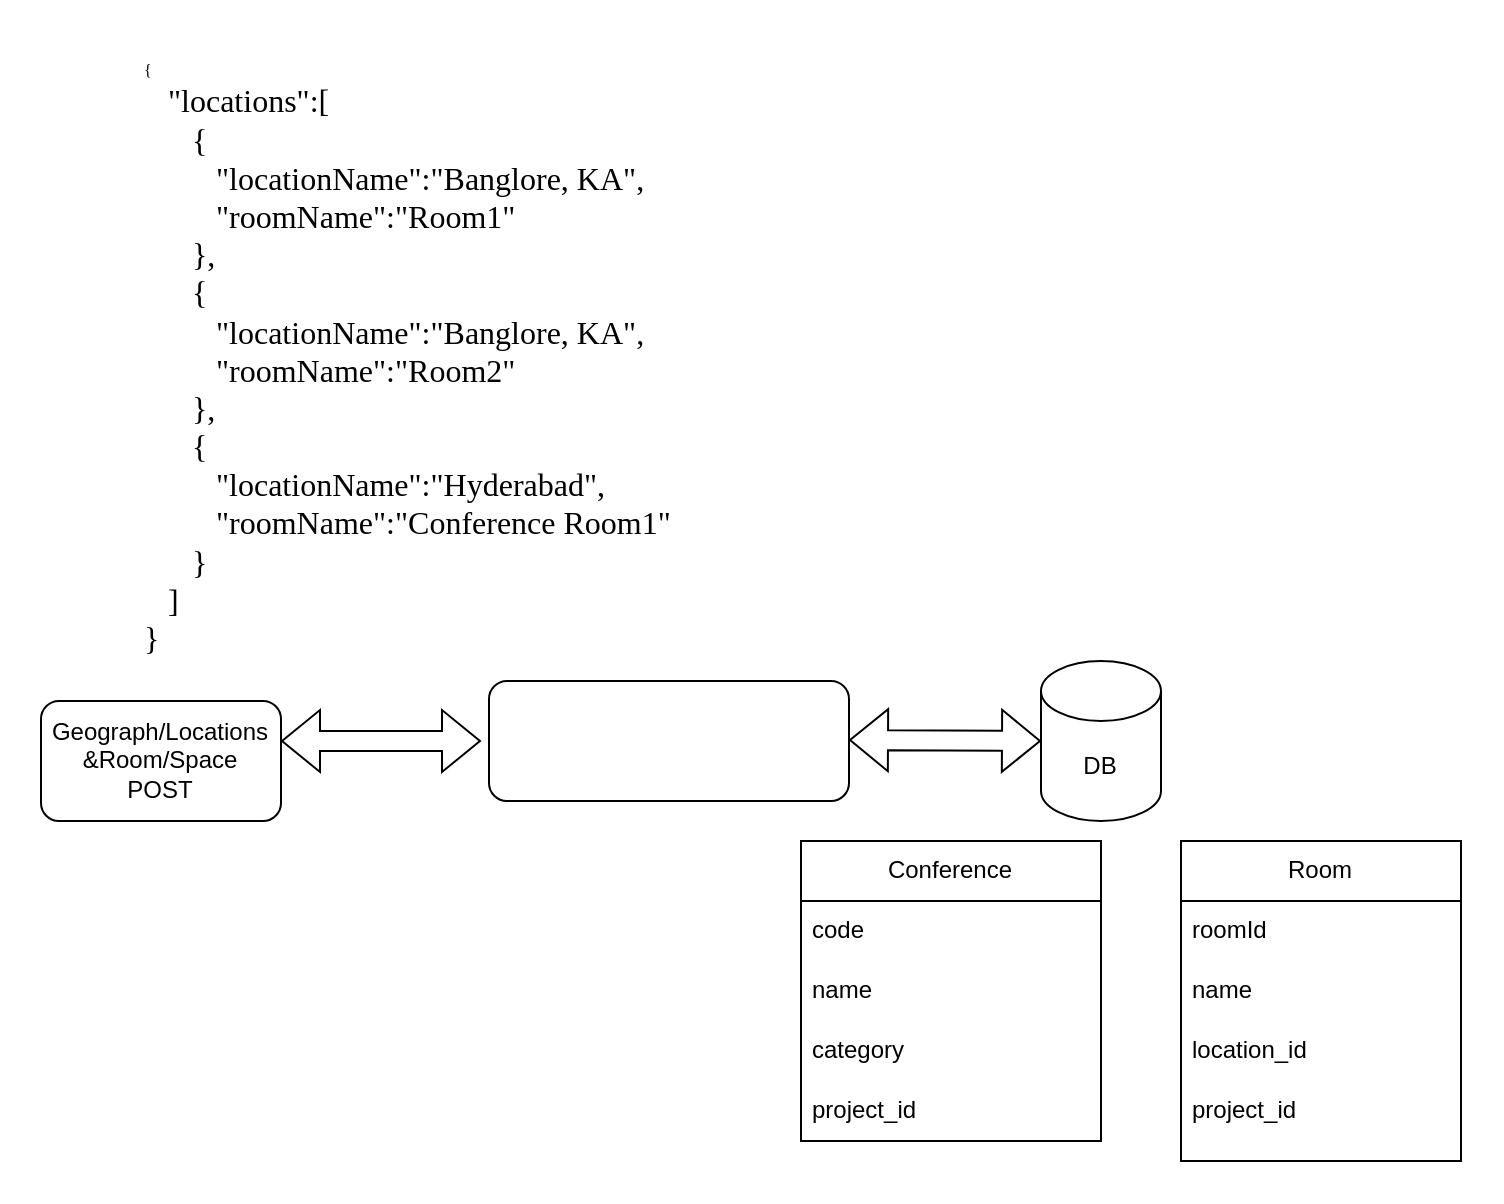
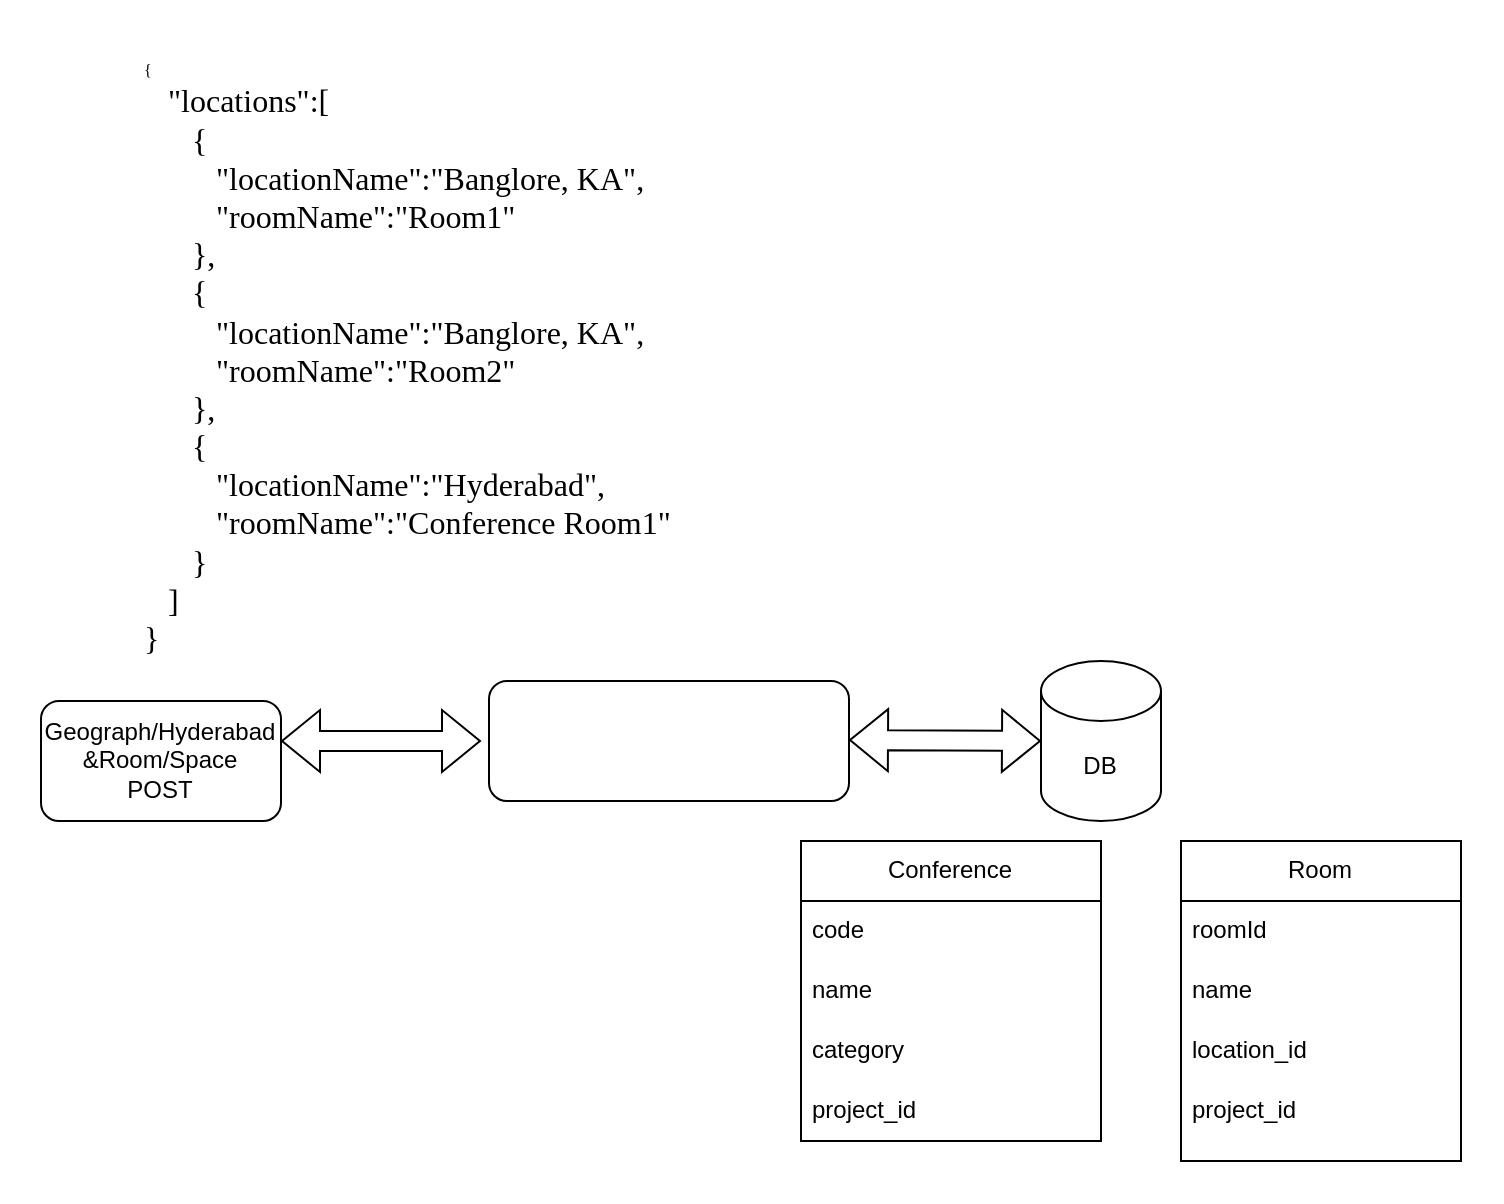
  <mxCell id="0" />
  <mxCell id="1" parent="0" />
- <mxCell id="2" value="Geograph/Locations &amp;amp;Room/Space&lt;div&gt;POST&lt;/div&gt;" style="rounded=1;whiteSpace=wrap;html=1;" vertex="1" parent="1"><mxGeometry x="20" y="350" width="120" height="60" as="geometry" /></mxCell>
+ <mxCell id="2" value="Geograph/Hyderabad &amp;amp;Room/Space&lt;div&gt;POST&lt;/div&gt;" style="rounded=1;whiteSpace=wrap;html=1;" vertex="1" parent="1"><mxGeometry x="20" y="350" width="120" height="60" as="geometry" /></mxCell>
  <mxCell id="3" value="" style="rounded=1;whiteSpace=wrap;html=1;" vertex="1" parent="1"><mxGeometry x="244" y="340" width="180" height="60" as="geometry" /></mxCell>
  <mxCell id="4" value="Conference" style="swimlane;fontStyle=0;childLayout=stackLayout;horizontal=1;startSize=30;horizontalStack=0;resizeParent=1;resizeParentMax=0;resizeLast=0;collapsible=1;marginBottom=0;whiteSpace=wrap;html=1;" vertex="1" parent="1"><mxGeometry x="400" y="420" width="150" height="150" as="geometry" /></mxCell>
  <mxCell id="5" value="code" style="text;strokeColor=none;fillColor=none;align=left;verticalAlign=middle;spacingLeft=4;spacingRight=4;overflow=hidden;points=[[0,0.5],[1,0.5]];portConstraint=eastwest;rotatable=0;whiteSpace=wrap;html=1;" vertex="1" parent="4"><mxGeometry y="30" width="150" height="30" as="geometry" /></mxCell>
  <mxCell id="6" value="name" style="text;strokeColor=none;fillColor=none;align=left;verticalAlign=middle;spacingLeft=4;spacingRight=4;overflow=hidden;points=[[0,0.5],[1,0.5]];portConstraint=eastwest;rotatable=0;whiteSpace=wrap;html=1;" vertex="1" parent="4"><mxGeometry y="60" width="150" height="30" as="geometry" /></mxCell>
  <mxCell id="7" value="category" style="text;strokeColor=none;fillColor=none;align=left;verticalAlign=middle;spacingLeft=4;spacingRight=4;overflow=hidden;points=[[0,0.5],[1,0.5]];portConstraint=eastwest;rotatable=0;whiteSpace=wrap;html=1;" vertex="1" parent="4"><mxGeometry y="90" width="150" height="30" as="geometry" /></mxCell>
  <mxCell id="8" value="project_id" style="text;strokeColor=none;fillColor=none;align=left;verticalAlign=middle;spacingLeft=4;spacingRight=4;overflow=hidden;points=[[0,0.5],[1,0.5]];portConstraint=eastwest;rotatable=0;whiteSpace=wrap;html=1;" vertex="1" parent="4"><mxGeometry y="120" width="150" height="30" as="geometry" /></mxCell>
  <mxCell id="9" value="" style="shape=flexArrow;endArrow=classic;startArrow=classic;html=1;rounded=0;" edge="1" parent="1"><mxGeometry width="100" height="100" relative="1" as="geometry"><mxPoint x="140" y="370" as="sourcePoint" /><mxPoint x="240" y="370" as="targetPoint" /></mxGeometry></mxCell>
  <mxCell id="10" value="" style="shape=flexArrow;endArrow=classic;startArrow=classic;html=1;rounded=0;" edge="1" parent="1"><mxGeometry width="100" height="100" relative="1" as="geometry"><mxPoint x="424" y="369.5" as="sourcePoint" /><mxPoint x="520" y="370" as="targetPoint" /></mxGeometry></mxCell>
  <mxCell id="11" value="Room" style="swimlane;fontStyle=0;childLayout=stackLayout;horizontal=1;startSize=30;horizontalStack=0;resizeParent=1;resizeParentMax=0;resizeLast=0;collapsible=1;marginBottom=0;whiteSpace=wrap;html=1;" vertex="1" parent="1"><mxGeometry x="590" y="420" width="140" height="160" as="geometry" /></mxCell>
  <mxCell id="12" value="roomId" style="text;strokeColor=none;fillColor=none;align=left;verticalAlign=middle;spacingLeft=4;spacingRight=4;overflow=hidden;points=[[0,0.5],[1,0.5]];portConstraint=eastwest;rotatable=0;whiteSpace=wrap;html=1;" vertex="1" parent="11"><mxGeometry y="30" width="140" height="30" as="geometry" /></mxCell>
  <mxCell id="13" value="name" style="text;strokeColor=none;fillColor=none;align=left;verticalAlign=middle;spacingLeft=4;spacingRight=4;overflow=hidden;points=[[0,0.5],[1,0.5]];portConstraint=eastwest;rotatable=0;whiteSpace=wrap;html=1;" vertex="1" parent="11"><mxGeometry y="60" width="140" height="30" as="geometry" /></mxCell>
  <mxCell id="14" value="location_id" style="text;strokeColor=none;fillColor=none;align=left;verticalAlign=middle;spacingLeft=4;spacingRight=4;overflow=hidden;points=[[0,0.5],[1,0.5]];portConstraint=eastwest;rotatable=0;whiteSpace=wrap;html=1;" vertex="1" parent="11"><mxGeometry y="90" width="140" height="30" as="geometry" /></mxCell>
  <mxCell id="15" value="project_id" style="text;strokeColor=none;fillColor=none;align=left;verticalAlign=middle;spacingLeft=4;spacingRight=4;overflow=hidden;points=[[0,0.5],[1,0.5]];portConstraint=eastwest;rotatable=0;whiteSpace=wrap;html=1;" vertex="1" parent="11"><mxGeometry y="120" width="140" height="30" as="geometry" /></mxCell>
  <mxCell id="16" value="&lt;span style=&quot;color: rgba(0, 0, 0, 0); font-family: monospace; font-size: 0px; text-wrap: nowrap;&quot;&gt;%3CmxGraphModel%3E%3Croot%3E%3CmxCell%20id%3D%220%22%2F%3E%3CmxCell%20id%3D%221%22%20parent%3D%220%22%2F%3E%3CmxCell%20id%3D%222%22%20value%3D%22project_id%22%20style%3D%22text%3BstrokeColor%3Dnone%3BfillColor%3Dnone%3Balign%3Dleft%3BverticalAlign%3Dmiddle%3BspacingLeft%3D4%3BspacingRight%3D4%3Boverflow%3Dhidden%3Bpoints%3D%5B%5B0%2C0.5%5D%2C%5B1%2C0.5%5D%5D%3BportConstraint%3Deastwest%3Brotatable%3D0%3BwhiteSpace%3Dwrap%3Bhtml%3D1%3B%22%20vertex%3D%221%22%20parent%3D%221%22%3E%3CmxGeometry%20x%3D%22610%22%20y%3D%22130%22%20width%3D%22160%22%20height%3D%2230%22%20as%3D%22geometry%22%2F%3E%3C%2FmxCell%3E%3C%2Froot%3E%3C%2FmxGraphModel%3E&lt;/span&gt;" style="text;strokeColor=none;fillColor=none;align=left;verticalAlign=middle;spacingLeft=4;spacingRight=4;overflow=hidden;points=[[0,0.5],[1,0.5]];portConstraint=eastwest;rotatable=0;whiteSpace=wrap;html=1;" vertex="1" parent="11"><mxGeometry y="150" width="140" height="10" as="geometry" /></mxCell>
  <mxCell id="17" value="DB" style="shape=cylinder3;whiteSpace=wrap;html=1;boundedLbl=1;backgroundOutline=1;size=15;" vertex="1" parent="1"><mxGeometry x="520" y="330" width="60" height="80" as="geometry" /></mxCell>
  <mxCell id="18" value="&lt;pre style=&quot;margin-top: 0px;&quot;&gt;&lt;font style=&quot;font-size: 8px;&quot; face=&quot;Verdana&quot;&gt;{&lt;br&gt;&lt;/font&gt;&lt;font size=&quot;3&quot; face=&quot;Lv7snBzfe4WO6jD27K0s&quot;&gt;&amp;nbsp; &amp;nbsp;&quot;locations&quot;:[&lt;br&gt;&lt;/font&gt;&lt;font size=&quot;3&quot; face=&quot;Lv7snBzfe4WO6jD27K0s&quot;&gt;&amp;nbsp; &amp;nbsp; &amp;nbsp; {&lt;br&gt;&lt;/font&gt;&lt;font size=&quot;3&quot; face=&quot;Lv7snBzfe4WO6jD27K0s&quot;&gt;&amp;nbsp; &amp;nbsp; &amp;nbsp; &amp;nbsp; &amp;nbsp;&quot;locationName&quot;:&quot;Banglore, KA&quot;,&lt;br&gt;&lt;/font&gt;&lt;font size=&quot;3&quot; face=&quot;Lv7snBzfe4WO6jD27K0s&quot;&gt;&amp;nbsp; &amp;nbsp; &amp;nbsp; &amp;nbsp; &amp;nbsp;&quot;roomName&quot;:&quot;Room1&quot;&lt;br&gt;&lt;/font&gt;&lt;font size=&quot;3&quot; face=&quot;Lv7snBzfe4WO6jD27K0s&quot;&gt;&amp;nbsp; &amp;nbsp; &amp;nbsp; },&lt;br&gt;&lt;/font&gt;&lt;font size=&quot;3&quot; face=&quot;Lv7snBzfe4WO6jD27K0s&quot;&gt;&amp;nbsp; &amp;nbsp; &amp;nbsp; {&lt;br&gt;&lt;/font&gt;&lt;font size=&quot;3&quot; face=&quot;Lv7snBzfe4WO6jD27K0s&quot;&gt;&amp;nbsp; &amp;nbsp; &amp;nbsp; &amp;nbsp; &amp;nbsp;&quot;locationName&quot;:&quot;Banglore, KA&quot;,&lt;br&gt;&lt;/font&gt;&lt;font size=&quot;3&quot; face=&quot;Lv7snBzfe4WO6jD27K0s&quot;&gt;&amp;nbsp; &amp;nbsp; &amp;nbsp; &amp;nbsp; &amp;nbsp;&quot;roomName&quot;:&quot;Room2&quot;&lt;br&gt;&lt;/font&gt;&lt;font size=&quot;3&quot; face=&quot;Lv7snBzfe4WO6jD27K0s&quot;&gt;&amp;nbsp; &amp;nbsp; &amp;nbsp; },&lt;br&gt;&lt;/font&gt;&lt;font size=&quot;3&quot; face=&quot;Lv7snBzfe4WO6jD27K0s&quot;&gt;&amp;nbsp; &amp;nbsp; &amp;nbsp; {&lt;br&gt;&lt;/font&gt;&lt;font size=&quot;3&quot; face=&quot;Lv7snBzfe4WO6jD27K0s&quot;&gt;&amp;nbsp; &amp;nbsp; &amp;nbsp; &amp;nbsp; &amp;nbsp;&quot;locationName&quot;:&quot;Hyderabad&quot;,&lt;br&gt;&lt;/font&gt;&lt;font size=&quot;3&quot; face=&quot;Lv7snBzfe4WO6jD27K0s&quot;&gt;&amp;nbsp; &amp;nbsp; &amp;nbsp; &amp;nbsp; &amp;nbsp;&quot;roomName&quot;:&quot;Conference Room1&quot;&lt;br&gt;&lt;/font&gt;&lt;font size=&quot;3&quot; face=&quot;Lv7snBzfe4WO6jD27K0s&quot;&gt;&amp;nbsp; &amp;nbsp; &amp;nbsp; }&lt;br&gt;&lt;/font&gt;&lt;font size=&quot;3&quot; face=&quot;Lv7snBzfe4WO6jD27K0s&quot;&gt;&amp;nbsp; &amp;nbsp;]&lt;br&gt;&lt;/font&gt;&lt;font size=&quot;3&quot; face=&quot;Lv7snBzfe4WO6jD27K0s&quot;&gt;}&lt;/font&gt;&lt;/pre&gt;" style="text;html=1;whiteSpace=wrap;overflow=hidden;rounded=0;align=left;" vertex="1" parent="1"><mxGeometry x="70" y="20" width="280" height="320" as="geometry" /></mxCell>
